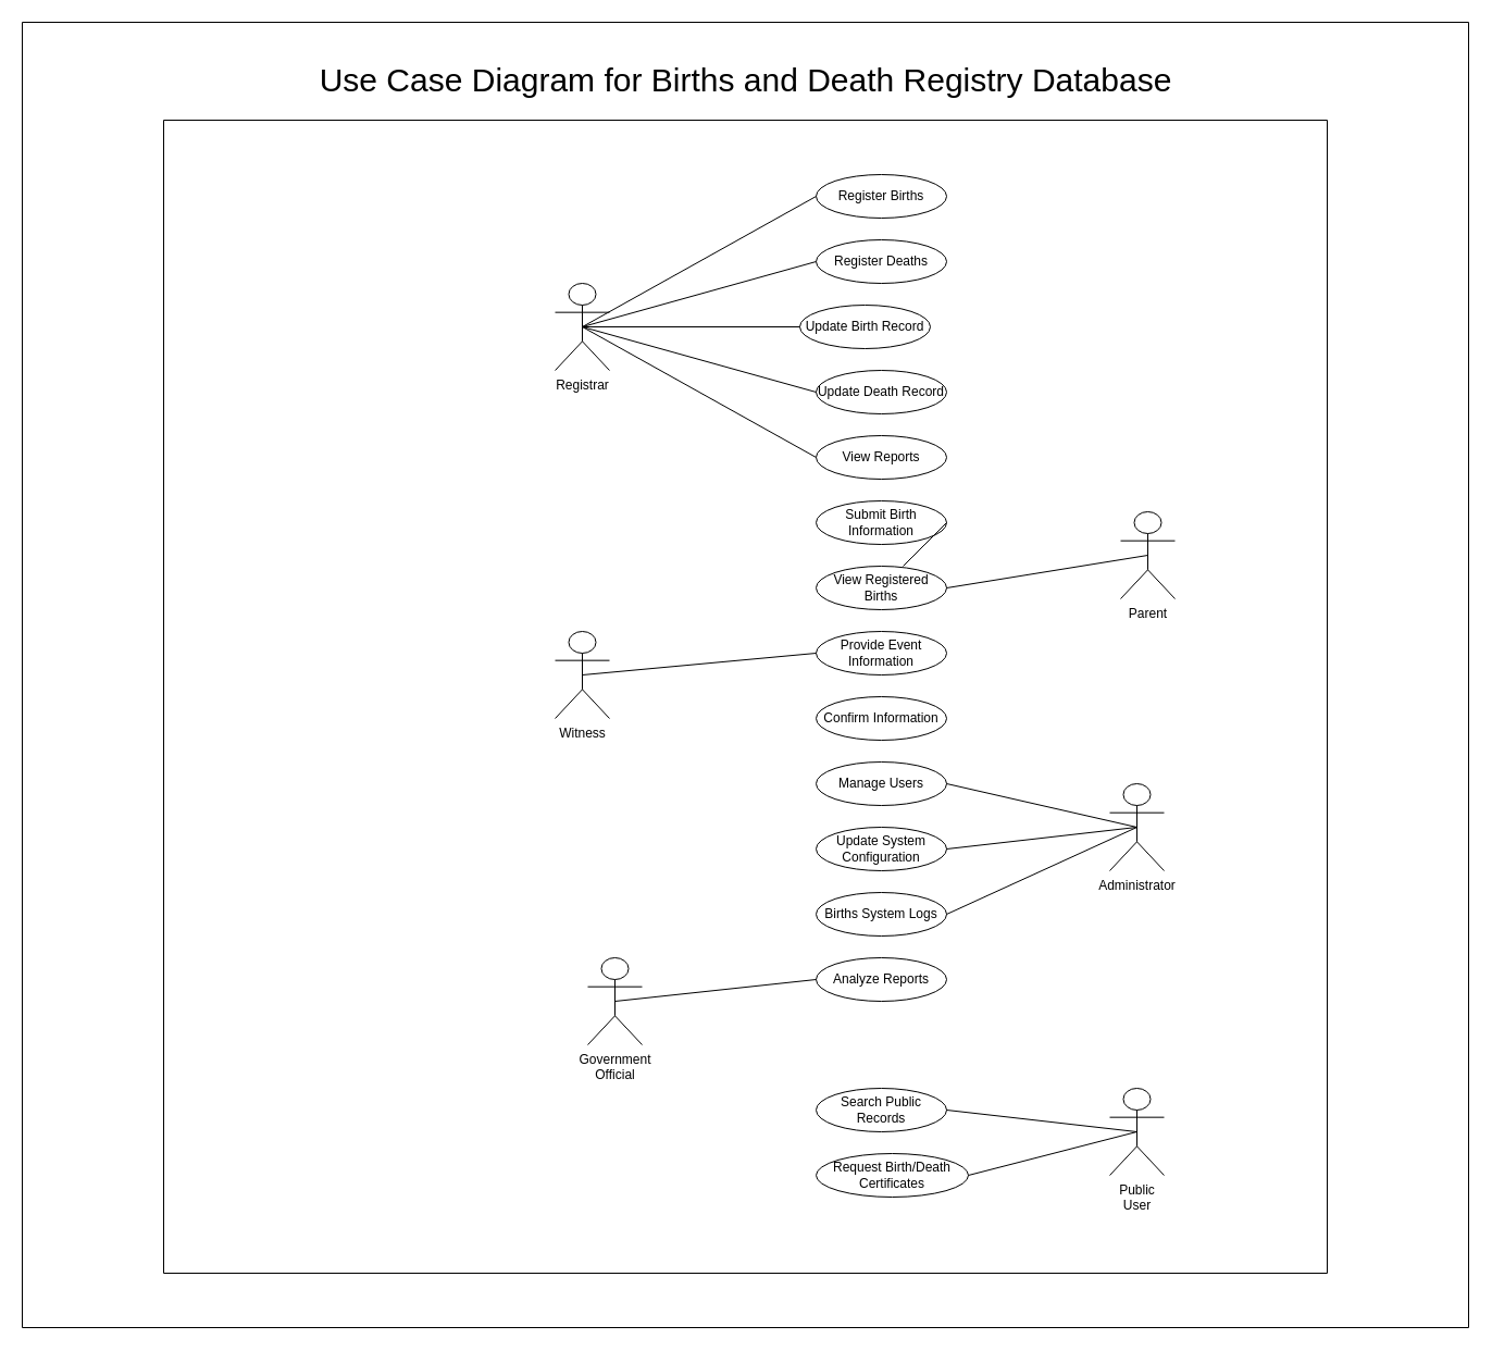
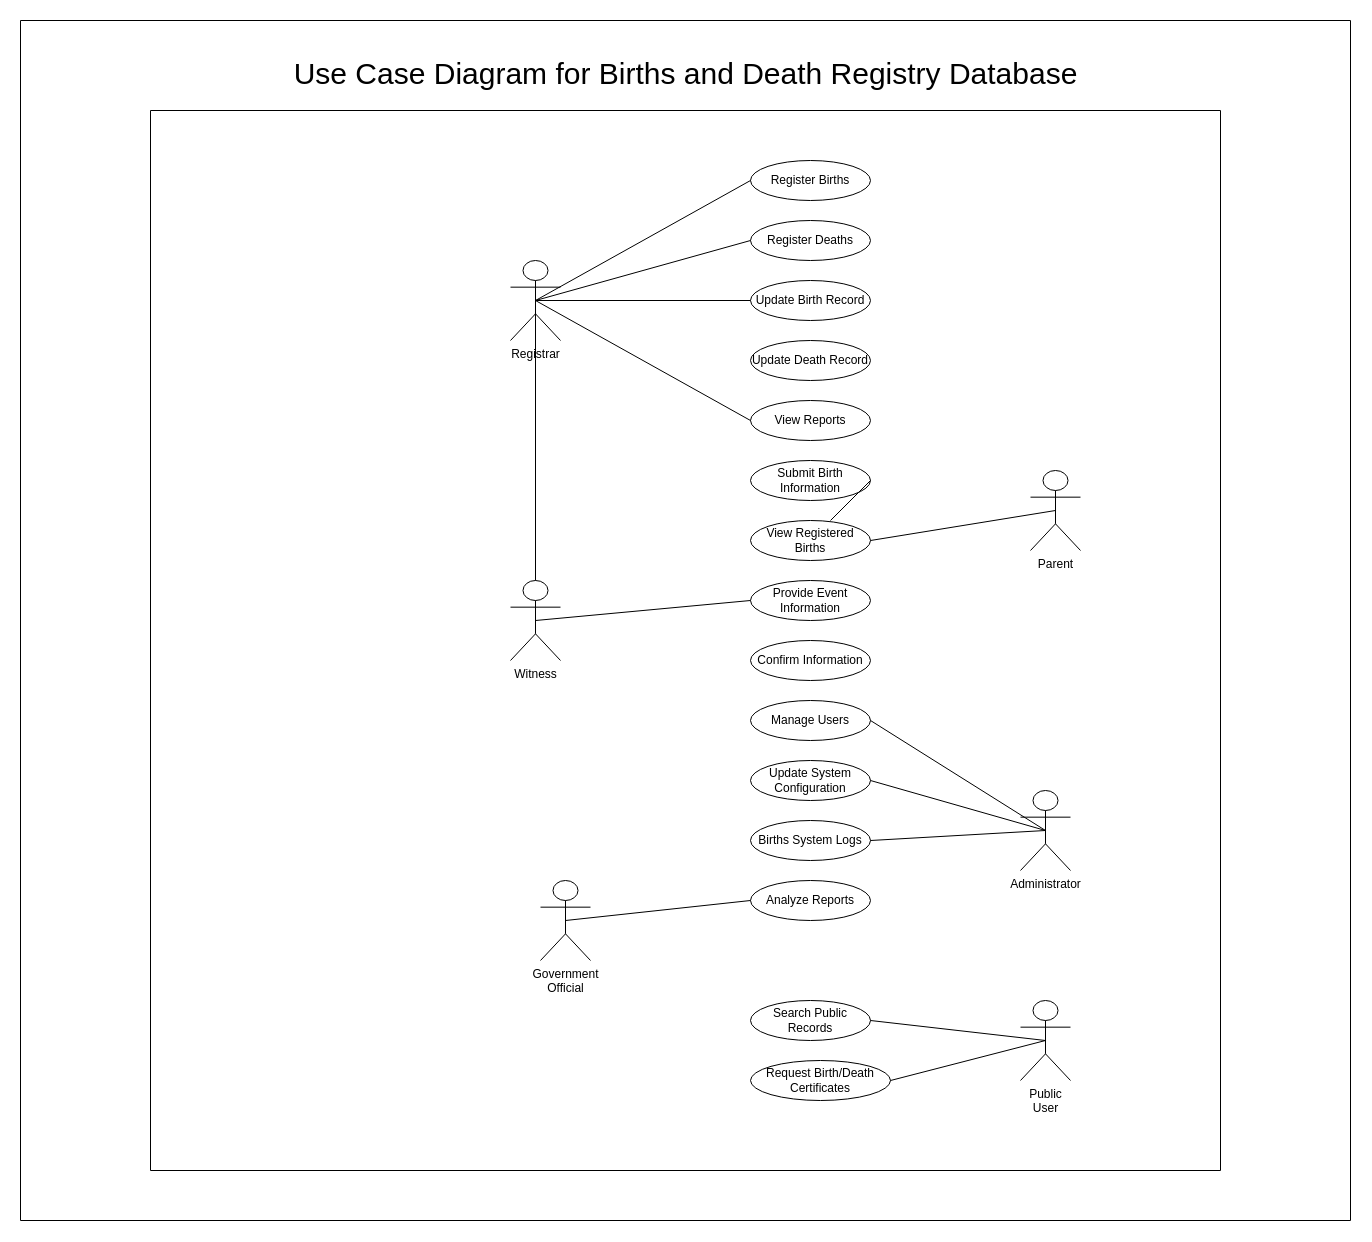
  <mxCell id="0" />
  <mxCell id="1" parent="0" />
  <mxCell id="2" value="Register Births" style="shape=ellipse;whiteSpace=wrap;html=1;" parent="1" vertex="1"><mxGeometry x="750" y="160" width="120" height="40" as="geometry" /></mxCell>
  <mxCell id="3" value="Register Deaths" style="shape=ellipse;whiteSpace=wrap;html=1;" parent="1" vertex="1"><mxGeometry x="750" y="220" width="120" height="40" as="geometry" /></mxCell>
- <mxCell id="4" value="Update Birth Record" style="shape=ellipse;whiteSpace=wrap;html=1;" parent="1" vertex="1"><mxGeometry x="735" y="280" width="120" height="40" as="geometry" /></mxCell>
+ <mxCell id="4" value="Update Birth Record" style="shape=ellipse;whiteSpace=wrap;html=1;" parent="1" vertex="1"><mxGeometry x="750" y="280" width="120" height="40" as="geometry" /></mxCell>
  <mxCell id="5" value="Update Death Record" style="shape=ellipse;whiteSpace=wrap;html=1;" parent="1" vertex="1"><mxGeometry x="750" y="340" width="120" height="40" as="geometry" /></mxCell>
  <mxCell id="6" value="View Reports" style="shape=ellipse;whiteSpace=wrap;html=1;" parent="1" vertex="1"><mxGeometry x="750" y="400" width="120" height="40" as="geometry" /></mxCell>
  <mxCell id="7" value="Submit Birth Information" style="shape=ellipse;whiteSpace=wrap;html=1;" parent="1" vertex="1"><mxGeometry x="750" y="460" width="120" height="40" as="geometry" /></mxCell>
  <mxCell id="8" value="View Registered Births" style="shape=ellipse;whiteSpace=wrap;html=1;" parent="1" vertex="1"><mxGeometry x="750" y="520" width="120" height="40" as="geometry" /></mxCell>
  <mxCell id="9" value="Provide Event Information" style="shape=ellipse;whiteSpace=wrap;html=1;" parent="1" vertex="1"><mxGeometry x="750" y="580" width="120" height="40" as="geometry" /></mxCell>
  <mxCell id="10" value="Confirm Information" style="shape=ellipse;whiteSpace=wrap;html=1;" parent="1" vertex="1"><mxGeometry x="750" y="640" width="120" height="40" as="geometry" /></mxCell>
  <mxCell id="11" value="Manage Users" style="shape=ellipse;whiteSpace=wrap;html=1;" parent="1" vertex="1"><mxGeometry x="750" y="700" width="120" height="40" as="geometry" /></mxCell>
  <mxCell id="12" value="Update System Configuration" style="shape=ellipse;whiteSpace=wrap;html=1;" parent="1" vertex="1"><mxGeometry x="750" y="760" width="120" height="40" as="geometry" /></mxCell>
  <mxCell id="13" value="Births System Logs" style="shape=ellipse;whiteSpace=wrap;html=1;" parent="1" vertex="1"><mxGeometry x="750" y="820" width="120" height="40" as="geometry" /></mxCell>
  <mxCell id="14" value="Analyze Reports" style="shape=ellipse;whiteSpace=wrap;html=1;" parent="1" vertex="1"><mxGeometry x="750" y="880" width="120" height="40" as="geometry" /></mxCell>
  <mxCell id="15" value="Search Public Records" style="shape=ellipse;whiteSpace=wrap;html=1;" parent="1" vertex="1"><mxGeometry x="750" y="1000" width="120" height="40" as="geometry" /></mxCell>
  <mxCell id="16" value="Request Birth/Death Certificates" style="shape=ellipse;whiteSpace=wrap;html=1;" parent="1" vertex="1"><mxGeometry x="750" y="1060" width="140" height="40" as="geometry" /></mxCell>
  <mxCell id="17" value="" style="swimlane;startSize=0;" parent="1" vertex="1"><mxGeometry x="150" y="110" width="1070" height="1060" as="geometry" /></mxCell>
  <mxCell id="18" value="&lt;span style=&quot;text-wrap-mode: wrap;&quot;&gt;Registrar&lt;/span&gt;" style="shape=umlActor;verticalLabelPosition=bottom;verticalAlign=top;html=1;outlineConnect=0;" parent="17" vertex="1"><mxGeometry x="360" y="150" width="50" height="80" as="geometry" /></mxCell>
  <mxCell id="19" value="&lt;span style=&quot;text-wrap-mode: wrap;&quot;&gt;Government Official&lt;/span&gt;" style="shape=umlActor;verticalLabelPosition=bottom;verticalAlign=top;html=1;outlineConnect=0;" parent="17" vertex="1"><mxGeometry x="390" y="770" width="50" height="80" as="geometry" /></mxCell>
- <mxCell id="20" value="&lt;span style=&quot;text-wrap-mode: wrap;&quot;&gt;Administrator&lt;/span&gt;" style="shape=umlActor;verticalLabelPosition=bottom;verticalAlign=top;html=1;outlineConnect=0;" parent="17" vertex="1"><mxGeometry x="870" y="610" width="50" height="80" as="geometry" /></mxCell>
+ <mxCell id="20" value="&lt;span style=&quot;text-wrap-mode: wrap;&quot;&gt;Administrator&lt;/span&gt;" style="shape=umlActor;verticalLabelPosition=bottom;verticalAlign=top;html=1;outlineConnect=0;" parent="17" vertex="1"><mxGeometry x="870" y="680" width="50" height="80" as="geometry" /></mxCell>
  <mxCell id="21" value="&lt;span style=&quot;text-wrap-mode: wrap;&quot;&gt;Parent&lt;/span&gt;" style="shape=umlActor;verticalLabelPosition=bottom;verticalAlign=top;html=1;outlineConnect=0;" parent="17" vertex="1"><mxGeometry x="880" y="360" width="50" height="80" as="geometry" /></mxCell>
  <mxCell id="22" value="&lt;span style=&quot;text-wrap-mode: wrap;&quot;&gt;Witness&lt;/span&gt;" style="shape=umlActor;verticalLabelPosition=bottom;verticalAlign=top;html=1;outlineConnect=0;" parent="17" vertex="1"><mxGeometry x="360" y="470" width="50" height="80" as="geometry" /></mxCell>
  <mxCell id="23" value="&lt;span style=&quot;text-wrap-mode: wrap;&quot;&gt;Public User&lt;/span&gt;" style="shape=umlActor;verticalLabelPosition=bottom;verticalAlign=top;html=1;outlineConnect=0;" parent="17" vertex="1"><mxGeometry x="870" y="890" width="50" height="80" as="geometry" /></mxCell>
  <mxCell id="24" value="" style="endArrow=none;html=1;rounded=0;entryX=0;entryY=0.5;entryDx=0;entryDy=0;exitX=0.5;exitY=0.5;exitDx=0;exitDy=0;exitPerimeter=0;" parent="1" source="18" target="2" edge="1"><mxGeometry width="50" height="50" relative="1" as="geometry"><mxPoint x="570" y="290" as="sourcePoint" /><mxPoint x="620" y="240" as="targetPoint" /></mxGeometry></mxCell>
  <mxCell id="25" value="" style="endArrow=none;html=1;rounded=0;entryX=0;entryY=0.5;entryDx=0;entryDy=0;exitX=0.5;exitY=0.5;exitDx=0;exitDy=0;exitPerimeter=0;" parent="1" source="18" target="6" edge="1"><mxGeometry width="50" height="50" relative="1" as="geometry"><mxPoint x="640" y="460" as="sourcePoint" /><mxPoint x="690" y="410" as="targetPoint" /></mxGeometry></mxCell>
  <mxCell id="26" value="" style="endArrow=none;html=1;rounded=0;entryX=0;entryY=0.5;entryDx=0;entryDy=0;exitX=0.5;exitY=0.5;exitDx=0;exitDy=0;exitPerimeter=0;" parent="1" source="18" target="3" edge="1"><mxGeometry width="50" height="50" relative="1" as="geometry"><mxPoint x="650" y="330" as="sourcePoint" /><mxPoint x="700" y="280" as="targetPoint" /></mxGeometry></mxCell>
  <mxCell id="27" value="" style="endArrow=none;html=1;rounded=0;entryX=0;entryY=0.5;entryDx=0;entryDy=0;exitX=0.5;exitY=0.5;exitDx=0;exitDy=0;exitPerimeter=0;" parent="1" source="18" target="4" edge="1"><mxGeometry width="50" height="50" relative="1" as="geometry"><mxPoint x="660" y="330" as="sourcePoint" /><mxPoint x="710" y="280" as="targetPoint" /></mxGeometry></mxCell>
- <mxCell id="28" value="" style="endArrow=none;html=1;rounded=0;entryX=0;entryY=0.5;entryDx=0;entryDy=0;exitX=0.5;exitY=0.5;exitDx=0;exitDy=0;exitPerimeter=0;" parent="1" source="18" target="5" edge="1"><mxGeometry width="50" height="50" relative="1" as="geometry"><mxPoint x="680" y="380" as="sourcePoint" /><mxPoint x="730" y="330" as="targetPoint" /></mxGeometry></mxCell>
+ <mxCell id="28" value="" style="endArrow=none;html=1;rounded=0;exitX=0.5;exitY=0.5;exitDx=0;exitDy=0;exitPerimeter=0;" parent="1" source="18" target="22" edge="1"><mxGeometry width="50" height="50" relative="1" as="geometry"><mxPoint x="680" y="380" as="sourcePoint" /><mxPoint x="730" y="330" as="targetPoint" /></mxGeometry></mxCell>
  <mxCell id="29" value="" style="endArrow=none;html=1;rounded=0;exitX=1;exitY=0.5;exitDx=0;exitDy=0;" parent="1" source="7" target="8" edge="1"><mxGeometry width="50" height="50" relative="1" as="geometry"><mxPoint x="900" y="510" as="sourcePoint" /><mxPoint x="950" y="460" as="targetPoint" /></mxGeometry></mxCell>
  <mxCell id="30" value="" style="endArrow=none;html=1;rounded=0;entryX=0.5;entryY=0.5;entryDx=0;entryDy=0;entryPerimeter=0;exitX=1;exitY=0.5;exitDx=0;exitDy=0;" parent="1" source="8" target="21" edge="1"><mxGeometry width="50" height="50" relative="1" as="geometry"><mxPoint x="920" y="590" as="sourcePoint" /><mxPoint x="970" y="540" as="targetPoint" /></mxGeometry></mxCell>
  <mxCell id="31" value="" style="endArrow=none;html=1;rounded=0;entryX=0;entryY=0.5;entryDx=0;entryDy=0;exitX=0.5;exitY=0.5;exitDx=0;exitDy=0;exitPerimeter=0;" parent="1" source="22" target="9" edge="1"><mxGeometry width="50" height="50" relative="1" as="geometry"><mxPoint x="680" y="670" as="sourcePoint" /><mxPoint x="730" y="620" as="targetPoint" /></mxGeometry></mxCell>
  <mxCell id="32" value="" style="endArrow=none;html=1;rounded=0;entryX=0.5;entryY=0.5;entryDx=0;entryDy=0;entryPerimeter=0;exitX=1;exitY=0.5;exitDx=0;exitDy=0;" parent="1" source="11" target="20" edge="1"><mxGeometry width="50" height="50" relative="1" as="geometry"><mxPoint x="890" y="770" as="sourcePoint" /><mxPoint x="940" y="720" as="targetPoint" /></mxGeometry></mxCell>
  <mxCell id="33" value="" style="endArrow=none;html=1;rounded=0;entryX=0.5;entryY=0.5;entryDx=0;entryDy=0;entryPerimeter=0;exitX=1;exitY=0.5;exitDx=0;exitDy=0;" parent="1" source="13" target="20" edge="1"><mxGeometry width="50" height="50" relative="1" as="geometry"><mxPoint x="950" y="840" as="sourcePoint" /><mxPoint x="1000" y="790" as="targetPoint" /></mxGeometry></mxCell>
  <mxCell id="34" value="" style="endArrow=none;html=1;rounded=0;exitX=0.5;exitY=0.5;exitDx=0;exitDy=0;exitPerimeter=0;entryX=1;entryY=0.5;entryDx=0;entryDy=0;" parent="1" source="20" target="12" edge="1"><mxGeometry width="50" height="50" relative="1" as="geometry"><mxPoint x="860" y="820" as="sourcePoint" /><mxPoint x="910" y="770" as="targetPoint" /></mxGeometry></mxCell>
  <mxCell id="35" value="" style="endArrow=none;html=1;rounded=0;entryX=0;entryY=0.5;entryDx=0;entryDy=0;exitX=0.5;exitY=0.5;exitDx=0;exitDy=0;exitPerimeter=0;" parent="1" source="19" target="14" edge="1"><mxGeometry width="50" height="50" relative="1" as="geometry"><mxPoint x="660" y="930" as="sourcePoint" /><mxPoint x="710" y="880" as="targetPoint" /></mxGeometry></mxCell>
  <mxCell id="36" value="" style="endArrow=none;html=1;rounded=0;entryX=0.5;entryY=0.5;entryDx=0;entryDy=0;entryPerimeter=0;exitX=1;exitY=0.5;exitDx=0;exitDy=0;" parent="1" source="16" target="23" edge="1"><mxGeometry width="50" height="50" relative="1" as="geometry"><mxPoint x="890" y="1020" as="sourcePoint" /><mxPoint x="940" y="970" as="targetPoint" /></mxGeometry></mxCell>
  <mxCell id="37" value="" style="endArrow=none;html=1;rounded=0;entryX=0.5;entryY=0.5;entryDx=0;entryDy=0;entryPerimeter=0;exitX=1;exitY=0.5;exitDx=0;exitDy=0;" parent="1" source="15" target="23" edge="1"><mxGeometry width="50" height="50" relative="1" as="geometry"><mxPoint x="930" y="1100" as="sourcePoint" /><mxPoint x="980" y="1050" as="targetPoint" /></mxGeometry></mxCell>
  <mxCell id="38" value="&lt;font style=&quot;font-size: 30px;&quot;&gt;Use Case Diagram for Births and&amp;nbsp;Death&amp;nbsp;Registry Database&lt;/font&gt;" style="text;html=1;align=center;verticalAlign=middle;resizable=0;points=[];autosize=1;strokeColor=none;fillColor=none;" parent="1" vertex="1"><mxGeometry x="280" y="48" width="810" height="50" as="geometry" /></mxCell>
  <mxCell id="39" value="" style="swimlane;startSize=0;" vertex="1" parent="1"><mxGeometry x="20" y="20" width="1330" height="1200" as="geometry" /></mxCell>
